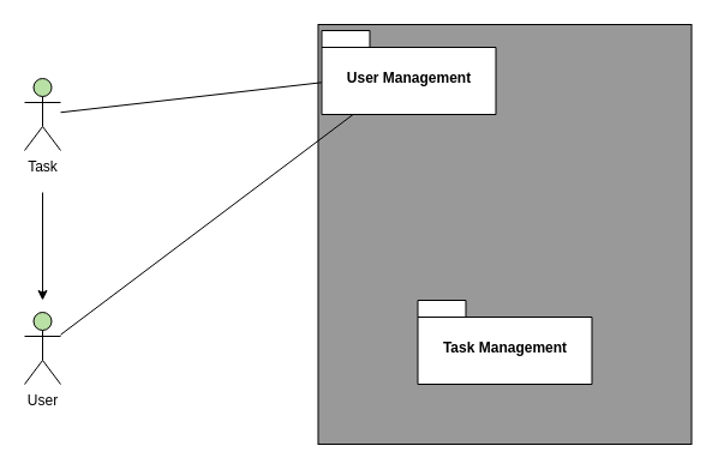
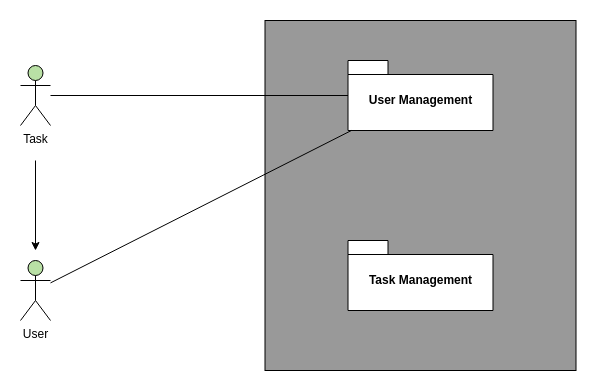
  <mxCell id="0" />
  <mxCell id="1" parent="0" />
  <mxCell id="2" value="" style="html=1;fillColor=#999999;" parent="1" vertex="1"><mxGeometry x="264.5" y="20" width="311" height="350" as="geometry" /></mxCell>
- <mxCell id="3" value="User Management" style="shape=folder;fontStyle=1;spacingTop=10;tabWidth=40;tabHeight=14;tabPosition=left;html=1;" parent="1" vertex="1"><mxGeometry x="267.5" y="25" width="145" height="70" as="geometry" /></mxCell>
+ <mxCell id="3" value="User Management" style="shape=folder;fontStyle=1;spacingTop=10;tabWidth=40;tabHeight=14;tabPosition=left;html=1;" parent="1" vertex="1"><mxGeometry x="347.5" y="60" width="145" height="70" as="geometry" /></mxCell>
  <mxCell id="4" value="" style="endArrow=none;html=1;" parent="1" source="5" target="3" edge="1"><mxGeometry width="50" height="50" relative="1" as="geometry"><mxPoint x="50" y="91.364" as="sourcePoint" /><mxPoint x="180" y="110" as="targetPoint" /></mxGeometry></mxCell>
  <mxCell id="5" value="Task" style="shape=umlActor;verticalLabelPosition=bottom;labelBackgroundColor=#ffffff;verticalAlign=top;html=1;fillColor=#B9E0A5;" parent="1" vertex="1"><mxGeometry x="20" y="65" width="30" height="60" as="geometry" /></mxCell>
  <mxCell id="6" value="User" style="shape=umlActor;verticalLabelPosition=bottom;labelBackgroundColor=#ffffff;verticalAlign=top;html=1;fillColor=#B9E0A5;" parent="1" vertex="1"><mxGeometry x="20" y="260" width="30" height="60" as="geometry" /></mxCell>
- <mxCell id="7" value="Task Management" style="shape=folder;fontStyle=1;spacingTop=10;tabWidth=40;tabHeight=14;tabPosition=left;html=1;" parent="1" vertex="1"><mxGeometry x="347.5" y="250" width="145" height="70" as="geometry" /></mxCell>
+ <mxCell id="7" value="Task Management" style="shape=folder;fontStyle=1;spacingTop=10;tabWidth=40;tabHeight=14;tabPosition=left;html=1;" parent="1" vertex="1"><mxGeometry x="347.5" y="240" width="145" height="70" as="geometry" /></mxCell>
  <mxCell id="8" value="" style="endArrow=none;html=1;" parent="1" source="6" target="3" edge="1"><mxGeometry width="50" height="50" relative="1" as="geometry"><mxPoint x="60" y="105" as="sourcePoint" /><mxPoint x="357.5" y="105" as="targetPoint" /></mxGeometry></mxCell>
  <mxCell id="9" value="" style="endArrow=classic;html=1;" parent="1" edge="1"><mxGeometry width="50" height="50" relative="1" as="geometry"><mxPoint x="35" y="160" as="sourcePoint" /><mxPoint x="35" y="250" as="targetPoint" /></mxGeometry></mxCell>
